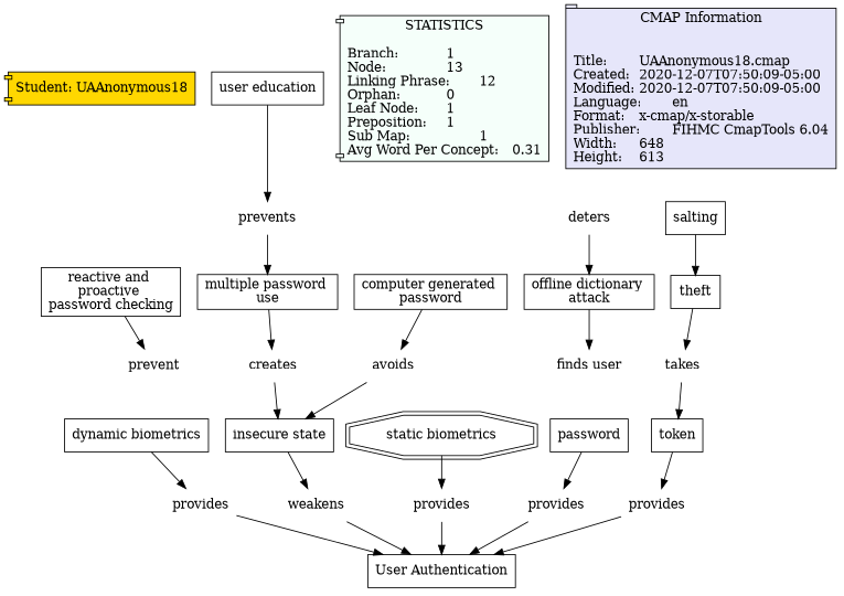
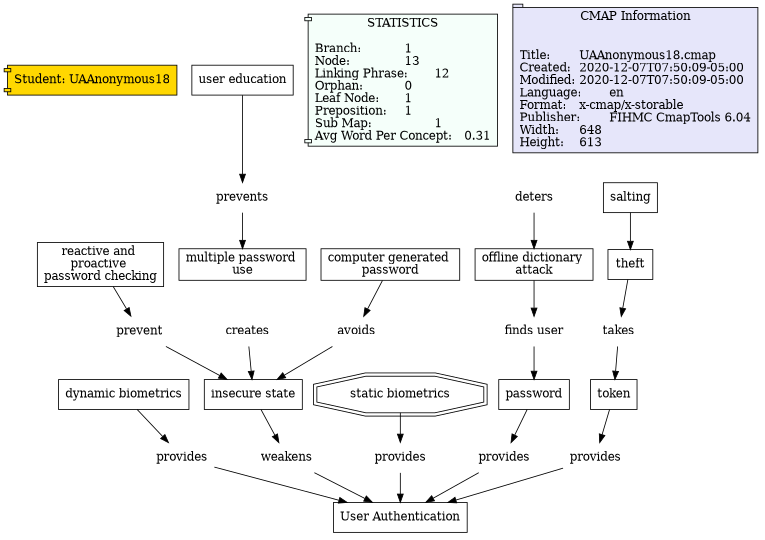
  digraph {
    node [fillcolor=white shape=rect style=filled]
    edge [constraint=true]
    n1 [fillcolor=gold label="Student: UAAnonymous18" shape=component]
    n2 [label="dynamic biometrics\n"]
    n3 [label=provides shape=none fillcolor="" style=""]
    n4 [label="User Authentication\n"]
    n5 [label=prevent shape=none fillcolor="" style=""]
    n6 [label="insecure state\n"]
    n7 [label=weakens shape=none fillcolor="" style=""]
    n8 [label="static biometrics\n" shape=doubleoctagon]
    n9 [label=provides shape=none fillcolor="" style=""]
    n10 [label=provides shape=none fillcolor="" style=""]
    n11 [label=prevents shape=none fillcolor="" style=""]
    n12 [label="multiple password \nuse"]
    n13 [label=creates shape=none fillcolor="" style=""]
    n14 [label="finds user" shape=none fillcolor="" style=""]
    n15 [label=password]
    n16 [label="user education\n"]
    n17 [label=takes shape=none fillcolor="" style=""]
    n18 [label=token]
    n19 [label=provides shape=none fillcolor="" style=""]
    n20 [label="offline dictionary \nattack"]
    n21 [label=avoids shape=none fillcolor="" style=""]
    n22 [label="reactive and \nproactive \npassword checking\n"]
    n23 [label=deters shape=none fillcolor="" style=""]
    n24 [label=salting]
    n25 [label=theft]
    n26 [label="computer generated \npassword"]
    n27 [Gsplines=true fillcolor="#F5FFFA" label="STATISTICS\n\lBranch:		1\lNode:		13\lLinking Phrase:	12\lOrphan:		0\lLeaf Node:	1\lPreposition:	1\lSub Map:		1\lAvg Word Per Concept:	0.31\l" shape=component]
    n28 [Gsplines=true fillcolor="#E6E6FA" label="CMAP Information\n\n\lTitle:	UAAnonymous18.cmap\lCreated:	2020-12-07T07:50:09-05:00\lModified:	2020-12-07T07:50:09-05:00\lLanguage:	en\lFormat:	x-cmap/x-storable\lPublisher:	FIHMC CmapTools 6.04\lWidth:	648\lHeight:	613\l" shape=tab]
    n2 -> n3
    n3 -> n4
+   n5 -> n6
    n6 -> n7
    n7 -> n4
    n8 -> n9
    n9 -> n4
    n10 -> n4
    n11 -> n12
-   n12 -> n13
    n13 -> n6
+   n14 -> n15
    n15 -> n10
    n16 -> n11
    n17 -> n18
    n18 -> n19
    n19 -> n4
    n20 -> n14
    n21 -> n6
    n22 -> n5
    n23 -> n20
    n24 -> n25
    n25 -> n17
    n26 -> n21
  }
